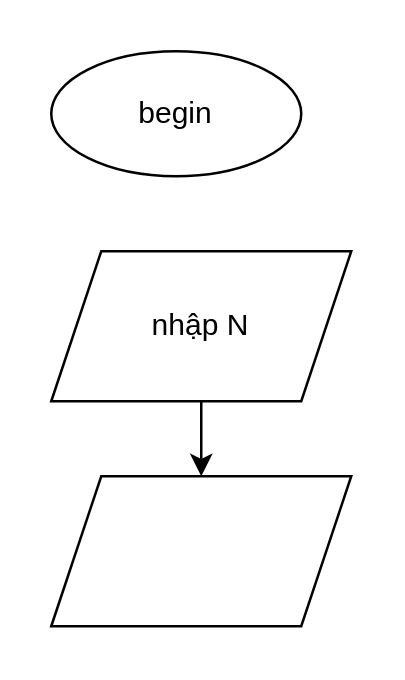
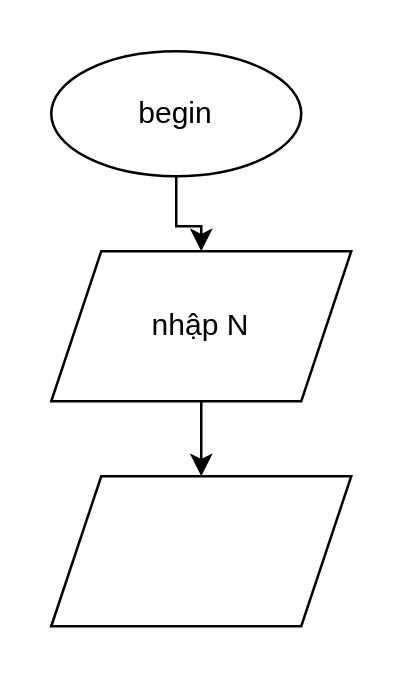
  <mxCell id="0" />
  <mxCell id="1" parent="0" />
+ <mxCell id="2" value="" style="edgeStyle=orthogonalEdgeStyle;rounded=0;orthogonalLoop=1;jettySize=auto;html=1;" edge="1" parent="1" source="3" target="5"><mxGeometry relative="1" as="geometry" /></mxCell>
  <mxCell id="3" value="begin" style="ellipse;whiteSpace=wrap;html=1;" vertex="1" parent="1"><mxGeometry x="20" y="20" width="100" height="50" as="geometry" /></mxCell>
  <mxCell id="4" value="" style="edgeStyle=orthogonalEdgeStyle;rounded=0;orthogonalLoop=1;jettySize=auto;html=1;" edge="1" parent="1" source="5" target="6"><mxGeometry relative="1" as="geometry" /></mxCell>
  <mxCell id="5" value="nhập N" style="shape=parallelogram;perimeter=parallelogramPerimeter;whiteSpace=wrap;html=1;fixedSize=1;" vertex="1" parent="1"><mxGeometry x="20" y="100" width="120" height="60" as="geometry" /></mxCell>
  <mxCell id="6" value="" style="shape=parallelogram;perimeter=parallelogramPerimeter;whiteSpace=wrap;html=1;fixedSize=1;" vertex="1" parent="1"><mxGeometry x="20" y="190" width="120" height="60" as="geometry" /></mxCell>
